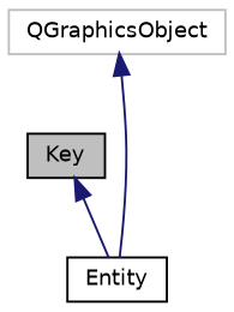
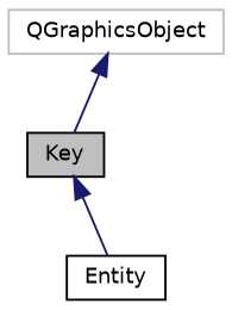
  digraph {
    node [color=black fillcolor=white fontname=Helvetica fontsize=10 shape=record style=filled]
    edge [color=midnightblue dir=back fontname=Helvetica fontsize=10 labelfontname=Helvetica labelfontsize=10 style=solid]
    n1 [fillcolor=grey75 fontcolor=black height=0.2 label=Key width=0.4]
    n2 [height=0.2 label=Entity width=0.4]
    n3 [color=grey75 height=0.2 label=QGraphicsObject width=0.4]
    n1 -> n2
-   n3 -> n2
+   n3 -> n1
  }
